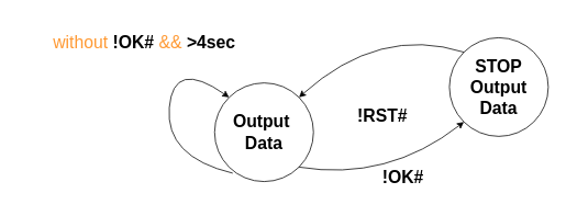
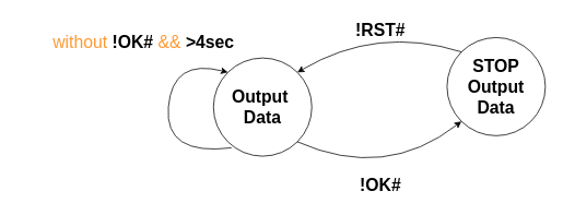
  <mxCell id="0" />
  <mxCell id="1" parent="0" />
- <mxCell id="2" value="&lt;b style=&quot;font-size: 21px;&quot;&gt;Output&amp;nbsp;&lt;br style=&quot;font-size: 21px;&quot;&gt;Data&lt;/b&gt;" style="ellipse;whiteSpace=wrap;html=1;aspect=fixed;fontSize=21;" vertex="1" parent="1"><mxGeometry x="260" y="100" width="120" height="120" as="geometry" /></mxCell>
+ <mxCell id="2" value="&lt;b style=&quot;font-size: 21px;&quot;&gt;Output&amp;nbsp;&lt;br style=&quot;font-size: 21px;&quot;&gt;Data&lt;/b&gt;" style="ellipse;whiteSpace=wrap;html=1;aspect=fixed;fontSize=21;" vertex="1" parent="1"><mxGeometry x="260" y="70" width="120" height="120" as="geometry" /></mxCell>
  <mxCell id="3" value="&lt;b style=&quot;font-size: 21px;&quot;&gt;STOP&lt;br style=&quot;font-size: 21px;&quot;&gt;Output&lt;br style=&quot;font-size: 21px;&quot;&gt;Data&lt;/b&gt;" style="ellipse;whiteSpace=wrap;html=1;aspect=fixed;fontSize=21;" vertex="1" parent="1"><mxGeometry x="545" y="45" width="120" height="120" as="geometry" /></mxCell>
  <mxCell id="4" value="&lt;font color=&quot;#ff9933&quot;&gt;without&lt;/font&gt; &lt;b&gt;!OK#&lt;/b&gt; &lt;font color=&quot;#ff9933&quot;&gt;&amp;amp;&amp;amp;&lt;/font&gt; &lt;b&gt;&amp;gt;4sec&lt;/b&gt;" style="text;html=1;strokeColor=none;fillColor=none;align=center;verticalAlign=middle;whiteSpace=wrap;rounded=0;fontSize=21;" vertex="1" parent="1"><mxGeometry y="30" width="310" height="40" as="geometry" x="20" /></mxCell>
  <mxCell id="5" value="" style="curved=1;endArrow=classic;html=1;rounded=0;fontSize=21;fontColor=#000000;entryX=0;entryY=1;entryDx=0;entryDy=0;exitX=1;exitY=1;exitDx=0;exitDy=0;" edge="1" parent="1" source="2" target="3"><mxGeometry width="50" height="50" relative="1" as="geometry"><mxPoint x="380" y="180" as="sourcePoint" /><mxPoint x="450.711" y="130" as="targetPoint" /><Array as="points"><mxPoint x="470" y="220" /></Array></mxGeometry></mxCell>
- <mxCell id="6" value="&lt;b&gt;!OK#&lt;/b&gt;" style="text;html=1;strokeColor=none;fillColor=none;align=center;verticalAlign=middle;whiteSpace=wrap;rounded=0;fontSize=21;fontColor=#000000;" vertex="1" parent="1"><mxGeometry x="459" y="200" width="60" height="30" as="geometry" /></mxCell>
+ <mxCell id="6" value="&lt;b&gt;!OK#&lt;/b&gt;" style="text;html=1;strokeColor=none;fillColor=none;align=center;verticalAlign=middle;whiteSpace=wrap;rounded=0;fontSize=21;fontColor=#000000;" vertex="1" parent="1"><mxGeometry x="434" y="210" width="60" height="30" as="geometry" /></mxCell>
  <mxCell id="7" value="" style="curved=1;endArrow=classic;html=1;rounded=0;fontSize=21;fontColor=#000000;exitX=0;exitY=0;exitDx=0;exitDy=0;entryX=1;entryY=0;entryDx=0;entryDy=0;" edge="1" parent="1" source="3" target="2"><mxGeometry width="50" height="50" relative="1" as="geometry"><mxPoint x="469.289" y="180" as="sourcePoint" /><mxPoint x="469.289" y="130" as="targetPoint" /><Array as="points"><mxPoint x="460" y="30" /></Array></mxGeometry></mxCell>
  <mxCell id="8" value="" style="curved=1;endArrow=classic;html=1;rounded=0;fontSize=21;fontColor=#000000;entryX=0;entryY=0;entryDx=0;entryDy=0;exitX=0.183;exitY=0.915;exitDx=0;exitDy=0;exitPerimeter=0;" edge="1" parent="1" source="2" target="2"><mxGeometry width="50" height="50" relative="1" as="geometry"><mxPoint x="189.289" y="180" as="sourcePoint" /><mxPoint x="189.289" y="130" as="targetPoint" /><Array as="points"><mxPoint x="200" y="190" /><mxPoint x="210" y="70" /></Array></mxGeometry></mxCell>
- <mxCell id="9" value="&lt;b&gt;!RST#&lt;/b&gt;" style="text;html=1;strokeColor=none;fillColor=none;align=center;verticalAlign=middle;whiteSpace=wrap;rounded=0;fontSize=21;fontColor=#000000;" vertex="1" parent="1"><mxGeometry x="434" y="125" width="60" height="30" as="geometry" /></mxCell>
+ <mxCell id="9" value="&lt;b&gt;!RST#&lt;/b&gt;" style="text;html=1;strokeColor=none;fillColor=none;align=center;verticalAlign=middle;whiteSpace=wrap;rounded=0;fontSize=21;fontColor=#000000;" vertex="1" parent="1"><mxGeometry x="434" y="20" width="60" height="30" as="geometry" /></mxCell>
